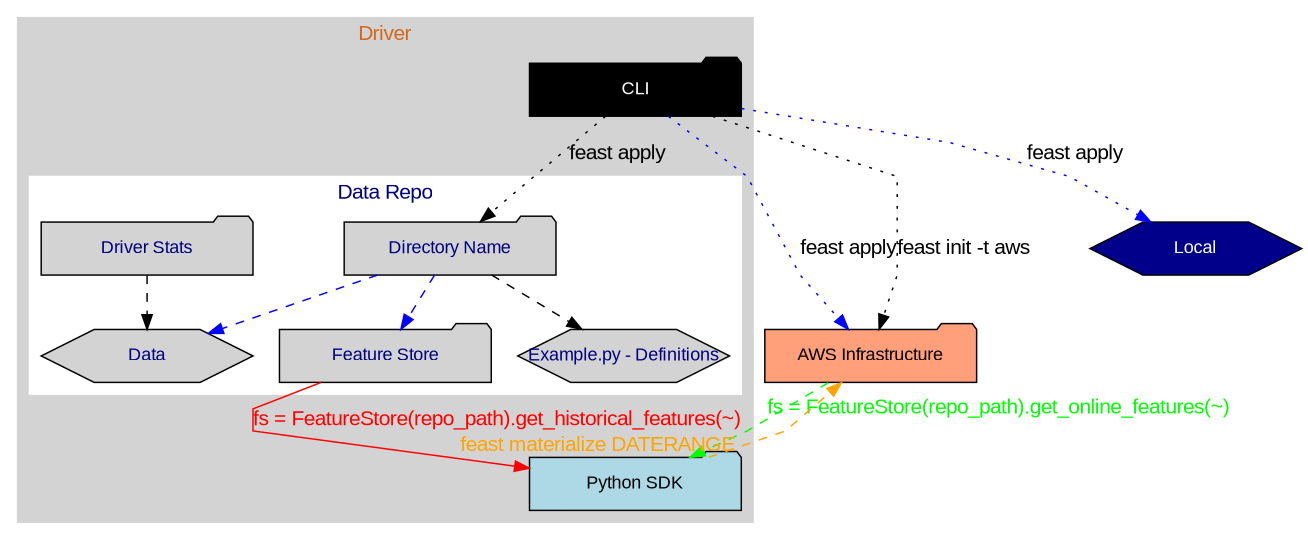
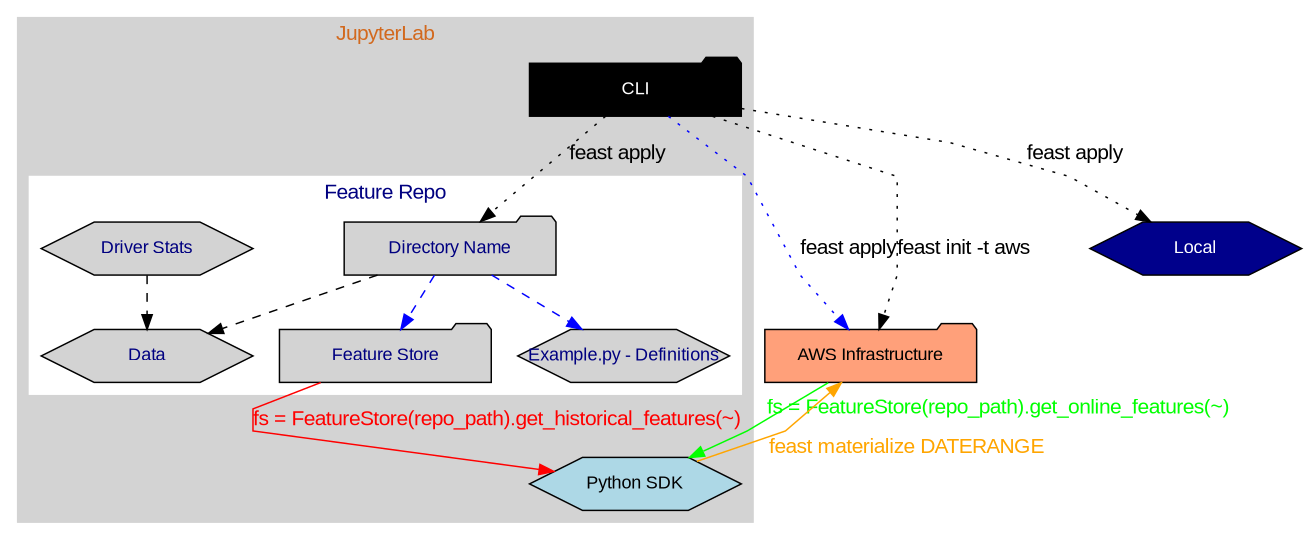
  digraph {
    compound=true
    fontname="Liberation Sans"
    splines=polyline
    node [fillcolor=lightgrey fixedsize=true fontcolor=navy fontname="Liberation Sans" fontsize=12 margin=1 shape=hexagon style=filled]
    edge [fontname="Liberation Sans" style=dotted]
    n1 [fillcolor=lightsalmon fontcolor=black label="AWS Infrastructure" shape=folder width=2]
    n2 [fillcolor=darkblue fontcolor=white label=Local width=2]
-   n3 [fillcolor=lightblue fontcolor=black label="Python SDK" shape=folder width=2]
+   n3 [fillcolor=lightblue fontcolor=black label="Python SDK" width=2]
    n4 [fillcolor=black fontcolor=white label=CLI shape=folder width=2]
    n5 [label="Directory Name" shape=folder width=2]
    n6 [label=Data width=2]
    n7 [label="Feature Store" shape=folder width=2]
    n8 [label="Example.py - Definitions" width=2]
-   n9 [label="Driver Stats" shape=folder width=2]
+   n9 [label="Driver Stats" width=2]
    subgraph sub_1 {
      n1
    }
    subgraph sub_2 {
      n2
    }
    subgraph cluster_3 {
      color=lightgrey
      fontcolor=chocolate
-     label=Driver
+     label=JupyterLab
      style=filled
      subgraph sub_4 {
        color=lightgrey
        fontcolor=chocolate
        label=JupyterLab
        style=filled
        n3
      }
      subgraph sub_5 {
        color=lightgrey
        fontcolor=chocolate
        label=JupyterLab
        style=filled
        n4
      }
      subgraph cluster_6 {
        color=white
        fontcolor=navy
-       label="Data Repo"
+       label="Feature Repo"
        style=filled
        subgraph sub_7 {
          color=white
          fontcolor=navy
          label="Feature Repo"
          style=filled
          n5
        }
        subgraph sub_8 {
          color=white
          fontcolor=navy
          label="Feature Repo"
          style=filled
          n6
        }
        subgraph sub_9 {
          color=white
          fontcolor=navy
          label="Feature Repo"
          style=filled
          n7
        }
        subgraph sub_10 {
          color=white
          fontcolor=navy
          label="Feature Repo"
          style=filled
          n8
        }
        subgraph sub_11 {
          color=white
          fontcolor=navy
          label="Feature Repo"
          style=filled
          n9
        }
      }
    }
-   n1 -> n3 [color=green fontcolor=green xlabel="fs = FeatureStore(repo_path).get_online_features(~)" style=dashed]
-   n3 -> n1 [color=orange fontcolor=orange xlabel="feast materialize DATERANGE       " style=dashed]
+   n1 -> n3 [color=green fontcolor=green xlabel="fs = FeatureStore(repo_path).get_online_features(~)" style=""]
+   n3 -> n1 [color=orange fontcolor=orange xlabel="feast materialize DATERANGE       " style=""]
    n4 -> n1 [color=blue label="feast apply"]
    n4 -> n1 [label="feast init -t aws"]
-   n4 -> n2 [color=blue label="feast apply"]
+   n4 -> n2 [color=black label="feast apply"]
    n4 -> n5 [label="feast apply"]
-   n5 -> n6 [splines=true style=dashed color=blue]
+   n5 -> n6 [splines=true style=dashed]
    n5 -> n7 [color=blue splines=true style=dashed]
-   n5 -> n8 [splines=true style=dashed]
+   n5 -> n8 [splines=true style=dashed color=blue]
    n7 -> n3 [color=red fontcolor=red label="fs = FeatureStore(repo_path).get_historical_features(~)" style=""]
    n9 -> n6 [style=dashed]
  }
